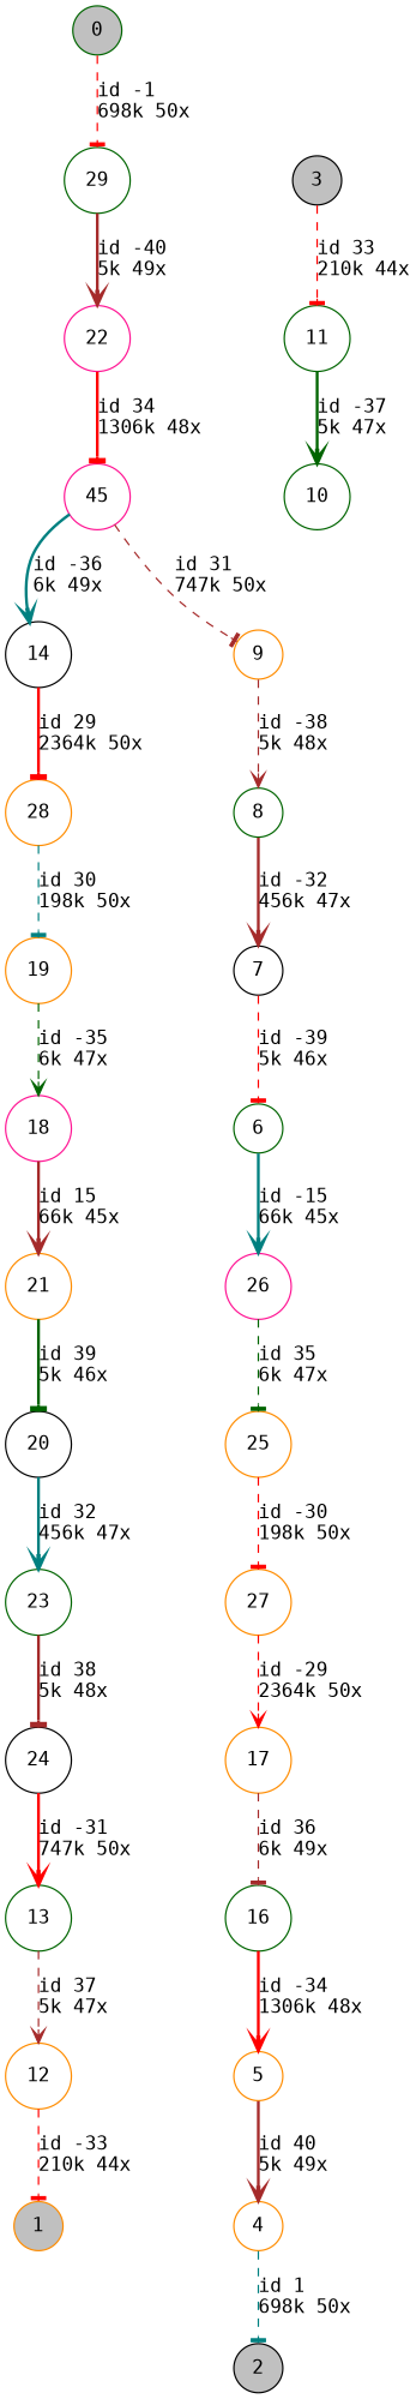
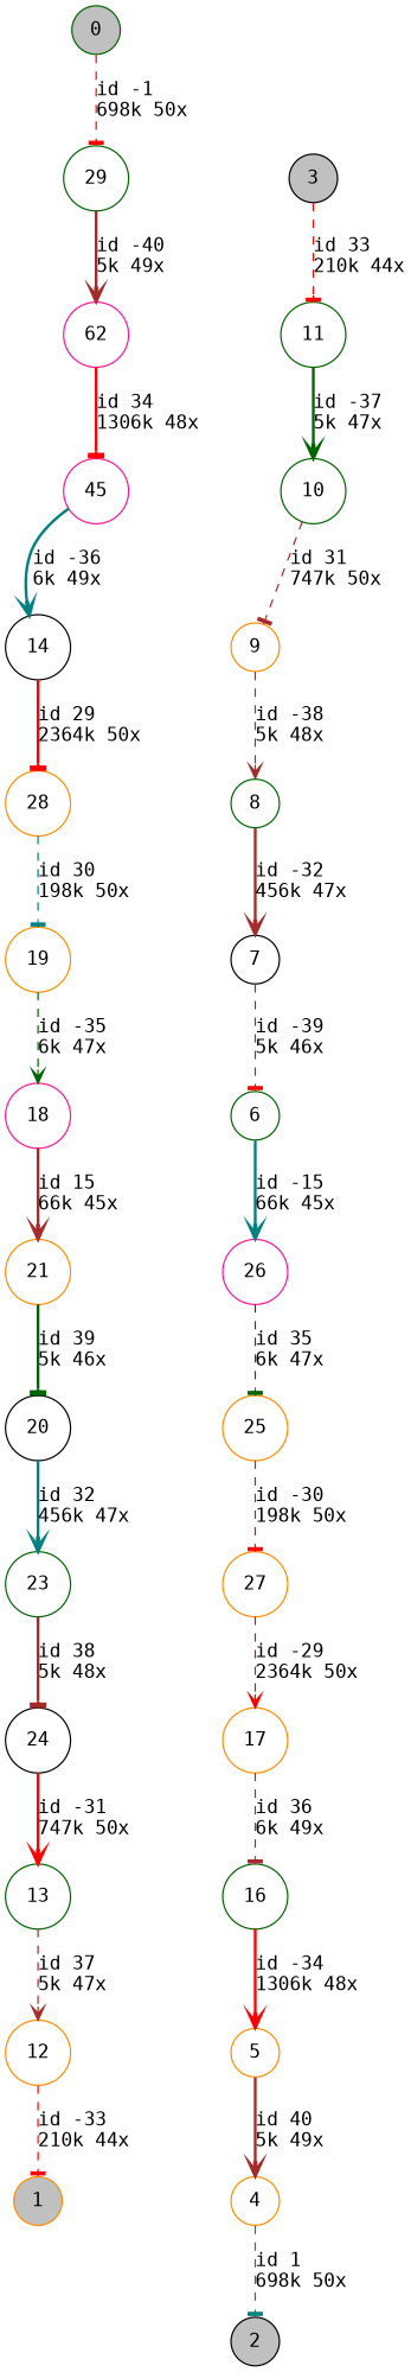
  digraph {
    fontname="DejaVu Sans Mono"
    nodesep=0.5
    node [color=darkorange fontname="DejaVu Sans Mono" shape=circle]
    edge [arrowhead=tee color=red fontname="DejaVu Sans Mono" style=dashed]
    0 [color=darkgreen fillcolor=grey height=0.3 style=filled]
    29 [color=darkgreen height=0.3]
-   22 [color=deeppink height=0.3]
+   22 [color=deeppink height=0.3 label=62]
    1 [fillcolor=grey height=0.3 style=filled]
    2 [color=black fillcolor=grey height=0.3 style=filled]
    3 [color=black fillcolor=grey height=0.3 style=filled]
    11 [color=darkgreen height=0.3]
    10 [color=darkgreen height=0.3]
    5 [height=0.3]
    4 [height=0.3]
    7 [color=black height=0.3]
    6 [color=darkgreen height=0.3]
    26 [color=deeppink height=0.3]
    25 [height=0.3]
    9 [height=0.3]
    8 [color=darkgreen height=0.3]
    13 [color=darkgreen height=0.3]
    12 [height=0.3]
    n19 [color=deeppink height=0.3 label=45]
    14 [color=black height=0.3]
    28 [height=0.3]
    19 [height=0.3]
    17 [height=0.3]
    16 [color=darkgreen height=0.3]
    18 [color=deeppink height=0.3]
    21 [height=0.3]
    20 [color=black height=0.3]
    23 [color=darkgreen height=0.3]
    24 [color=black height=0.3]
    27 [height=0.3]
    0 -> 29 [label="id -1\l698k 50x"]
    29 -> 22 [arrowhead=vee color=brown label="id -40\l5k 49x" style=bold]
    22 -> n19 [label="id 34\l1306k 48x" style=bold]
    3 -> 11 [label="id 33\l210k 44x"]
    11 -> 10 [arrowhead=vee color=darkgreen label="id -37\l5k 47x" style=bold]
-   n19 -> 9 [color=brown label="id 31\l747k 50x"]
+   10 -> 9 [color=brown label="id 31\l747k 50x"]
    5 -> 4 [arrowhead=vee color=brown label="id 40\l5k 49x" style=bold]
    4 -> 2 [color=teal label="id 1\l698k 50x"]
    7 -> 6 [label="id -39\l5k 46x"]
    6 -> 26 [arrowhead=vee color=teal label="id -15\l66k 45x" style=bold]
    26 -> 25 [color=darkgreen label="id 35\l6k 47x"]
    25 -> 27 [label="id -30\l198k 50x"]
    9 -> 8 [arrowhead=vee color=brown label="id -38\l5k 48x"]
    8 -> 7 [arrowhead=vee color=brown label="id -32\l456k 47x" style=bold]
    13 -> 12 [arrowhead=vee color=brown label="id 37\l5k 47x"]
    12 -> 1 [label="id -33\l210k 44x"]
    n19 -> 14 [arrowhead=vee color=teal label="id -36\l6k 49x" style=bold]
    14 -> 28 [label="id 29\l2364k 50x" style=bold]
    28 -> 19 [color=teal label="id 30\l198k 50x"]
    19 -> 18 [arrowhead=vee color=darkgreen label="id -35\l6k 47x"]
    17 -> 16 [color=brown label="id 36\l6k 49x"]
    16 -> 5 [arrowhead=vee label="id -34\l1306k 48x" style=bold]
    18 -> 21 [arrowhead=vee color=brown label="id 15\l66k 45x" style=bold]
    21 -> 20 [color=darkgreen label="id 39\l5k 46x" style=bold]
    20 -> 23 [arrowhead=vee color=teal label="id 32\l456k 47x" style=bold]
    23 -> 24 [color=brown label="id 38\l5k 48x" style=bold]
    24 -> 13 [arrowhead=vee label="id -31\l747k 50x" style=bold]
    27 -> 17 [arrowhead=vee label="id -29\l2364k 50x"]
  }
